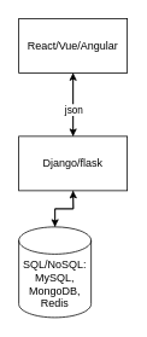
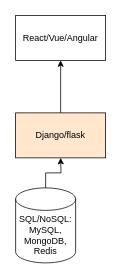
  <mxCell id="0" />
  <mxCell id="1" parent="0" />
  <mxCell id="2" style="edgeStyle=orthogonalEdgeStyle;rounded=0;orthogonalLoop=1;jettySize=auto;html=1;exitX=0.5;exitY=0;exitDx=0;exitDy=0;" edge="1" parent="1" source="3"><mxGeometry relative="1" as="geometry"><mxPoint x="80" y="80" as="targetPoint" /></mxGeometry></mxCell>
- <mxCell id="3" value="Django/flask" style="rounded=0;whiteSpace=wrap;html=1;" parent="1" vertex="1"><mxGeometry x="20" y="150" width="120" height="60" as="geometry" /></mxCell>
- <mxCell id="4" style="edgeStyle=orthogonalEdgeStyle;rounded=0;orthogonalLoop=1;jettySize=auto;html=1;exitX=0.5;exitY=1;exitDx=0;exitDy=0;entryX=0.5;entryY=0;entryDx=0;entryDy=0;" edge="1" parent="1" source="6" target="3"><mxGeometry relative="1" as="geometry" /></mxCell>
- <mxCell id="5" value="json&lt;br&gt;" style="edgeLabel;html=1;align=center;verticalAlign=middle;resizable=0;points=[];" vertex="1" connectable="0" parent="4"><mxGeometry x="-0.2" y="-1" relative="1" as="geometry"><mxPoint x="1" y="12" as="offset" /></mxGeometry></mxCell>
+ <mxCell id="3" value="Django/flask" style="rounded=0;whiteSpace=wrap;html=1;fillColor=#ffe6cc;" parent="1" vertex="1"><mxGeometry x="20" y="150" width="120" height="60" as="geometry" /></mxCell>
  <mxCell id="6" value="React/Vue/Angular" style="rounded=0;whiteSpace=wrap;html=1;" parent="1" vertex="1"><mxGeometry x="20" y="20" width="120" height="60" as="geometry" /></mxCell>
  <mxCell id="7" style="edgeStyle=orthogonalEdgeStyle;rounded=0;orthogonalLoop=1;jettySize=auto;html=1;exitX=0.5;exitY=0;exitDx=0;exitDy=0;exitPerimeter=0;" edge="1" parent="1" source="8"><mxGeometry relative="1" as="geometry"><mxPoint x="80" y="210" as="targetPoint" /></mxGeometry></mxCell>
  <mxCell id="8" value="SQL/NoSQL:&lt;br&gt;MySQL, MongoDB, Redis" style="shape=cylinder3;whiteSpace=wrap;html=1;boundedLbl=1;backgroundOutline=1;size=15;" vertex="1" parent="1"><mxGeometry x="20" y="250" width="80" height="100" as="geometry" /></mxCell>
- <mxCell id="9" style="edgeStyle=orthogonalEdgeStyle;rounded=0;orthogonalLoop=1;jettySize=auto;html=1;exitX=0.5;exitY=1;exitDx=0;exitDy=0;entryX=0.5;entryY=0;entryDx=0;entryDy=0;entryPerimeter=0;" edge="1" parent="1" source="3" target="8"><mxGeometry relative="1" as="geometry" /></mxCell>
